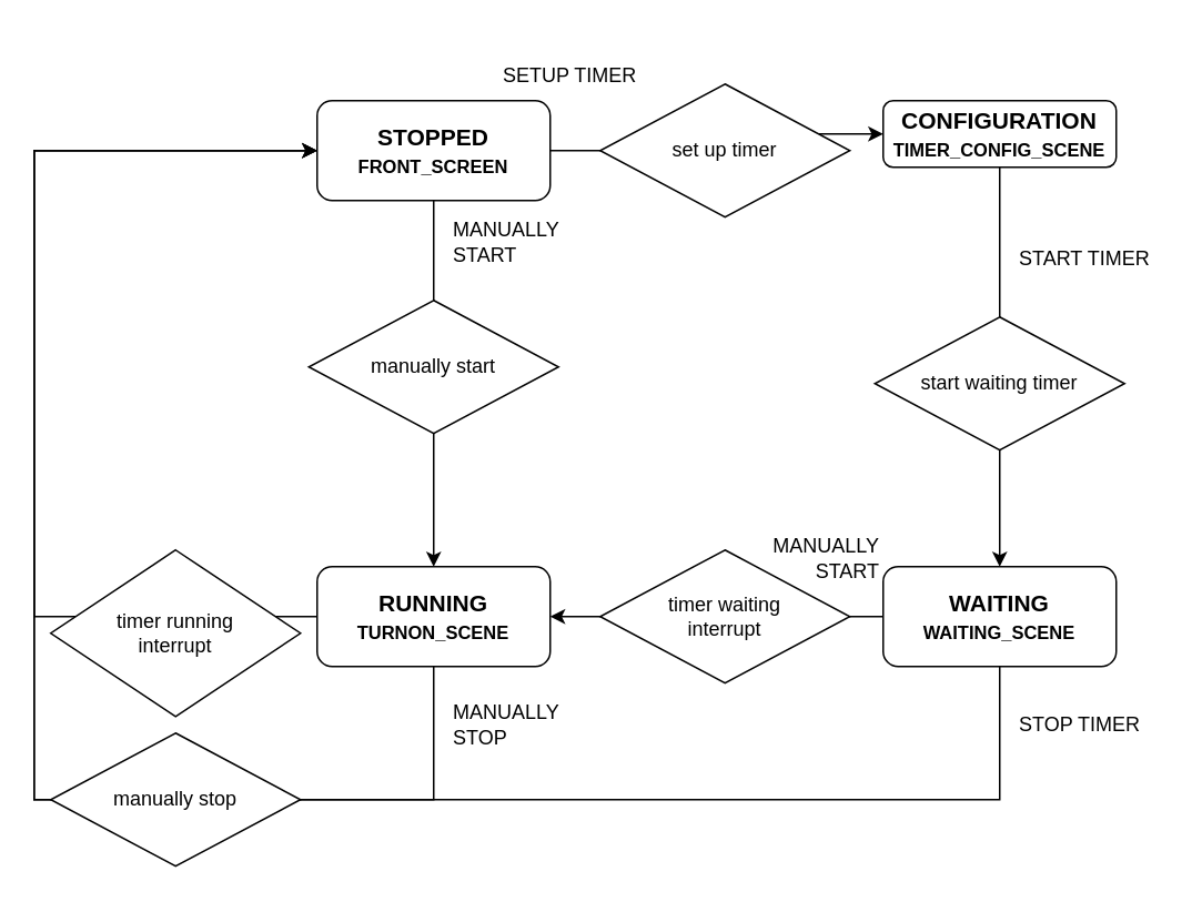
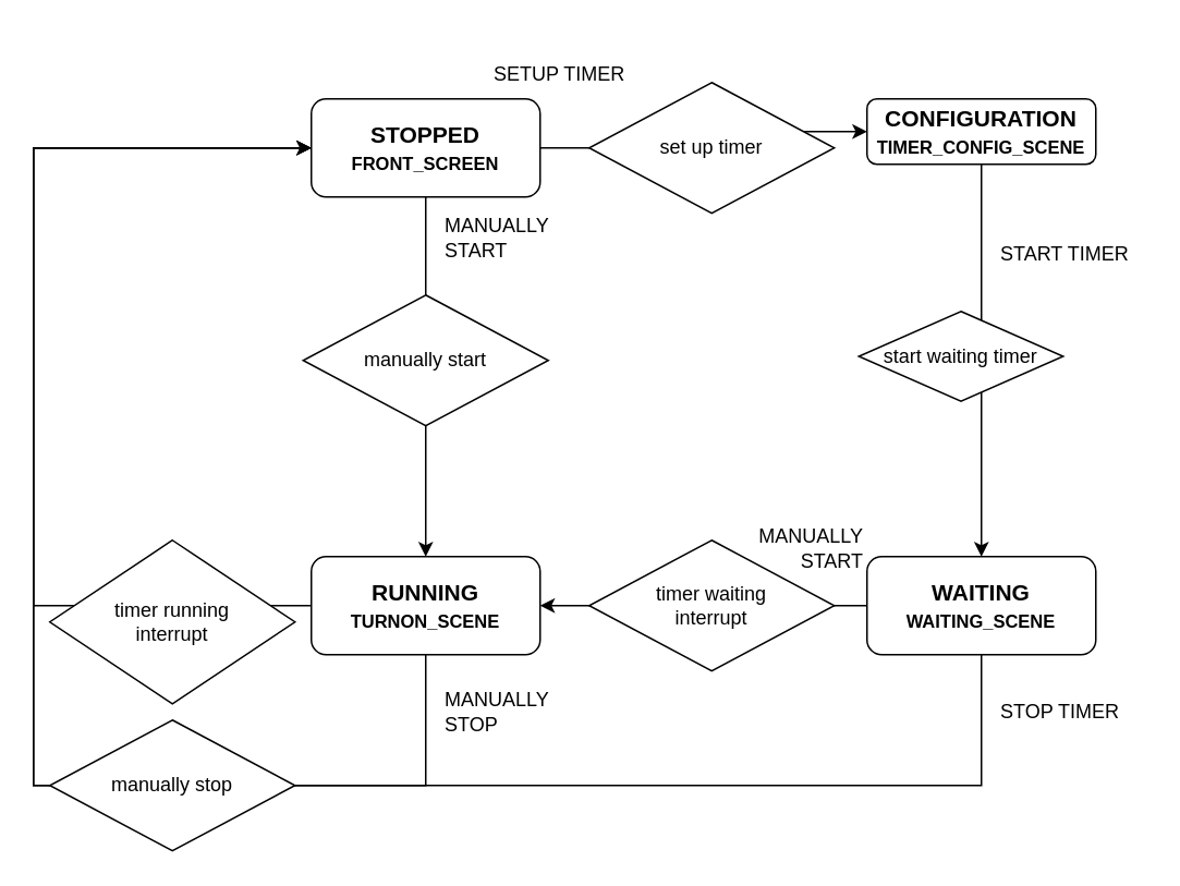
  <mxCell id="0" />
  <mxCell id="1" parent="0" />
  <mxCell id="2" style="edgeStyle=orthogonalEdgeStyle;rounded=0;orthogonalLoop=1;jettySize=auto;html=1;entryX=0;entryY=0.5;entryDx=0;entryDy=0;fontStyle=1;fontSize=14;" parent="1" source="4" target="7" edge="1"><mxGeometry relative="1" as="geometry"><Array as="points"><mxPoint x="20" y="370" /><mxPoint x="20" y="90" /></Array></mxGeometry></mxCell>
  <mxCell id="3" style="edgeStyle=orthogonalEdgeStyle;rounded=0;orthogonalLoop=1;jettySize=auto;html=1;entryX=0;entryY=0.5;entryDx=0;entryDy=0;" parent="1" source="4" target="7" edge="1"><mxGeometry relative="1" as="geometry"><Array as="points"><mxPoint x="260" y="480" /><mxPoint x="20" y="480" /><mxPoint x="20" y="90" /></Array></mxGeometry></mxCell>
  <mxCell id="4" value="RUNNING&lt;div&gt;&lt;font style=&quot;font-size: 11px;&quot;&gt;TURNON_SCENE&lt;/font&gt;&lt;br&gt;&lt;/div&gt;" style="rounded=1;whiteSpace=wrap;html=1;glass=0;fontStyle=1;fontSize=14;" parent="1" vertex="1"><mxGeometry x="190" y="340" width="140" height="60" as="geometry" /></mxCell>
  <mxCell id="5" style="edgeStyle=orthogonalEdgeStyle;rounded=0;orthogonalLoop=1;jettySize=auto;html=1;exitX=0.5;exitY=1;exitDx=0;exitDy=0;entryX=0.5;entryY=0;entryDx=0;entryDy=0;fontStyle=1;fontSize=14;" parent="1" source="7" target="4" edge="1"><mxGeometry relative="1" as="geometry" /></mxCell>
  <mxCell id="6" style="edgeStyle=orthogonalEdgeStyle;rounded=0;orthogonalLoop=1;jettySize=auto;html=1;entryX=0;entryY=0.5;entryDx=0;entryDy=0;fontStyle=1;fontSize=14;" parent="1" source="7" target="12" edge="1"><mxGeometry relative="1" as="geometry" /></mxCell>
  <mxCell id="7" value="STOPPED&lt;div&gt;&lt;font style=&quot;font-size: 11px;&quot;&gt;FRONT_SCREEN&lt;/font&gt;&lt;br&gt;&lt;/div&gt;" style="rounded=1;whiteSpace=wrap;html=1;fontStyle=1;fontSize=14;" parent="1" vertex="1"><mxGeometry x="190" y="60" width="140" height="60" as="geometry" /></mxCell>
  <mxCell id="8" style="edgeStyle=orthogonalEdgeStyle;rounded=0;orthogonalLoop=1;jettySize=auto;html=1;entryX=1;entryY=0.5;entryDx=0;entryDy=0;fontStyle=1;fontSize=14;" parent="1" source="10" target="4" edge="1"><mxGeometry relative="1" as="geometry" /></mxCell>
  <mxCell id="9" style="edgeStyle=orthogonalEdgeStyle;rounded=0;orthogonalLoop=1;jettySize=auto;html=1;entryX=0;entryY=0.5;entryDx=0;entryDy=0;fontStyle=1;fontSize=14;" parent="1" source="10" target="7" edge="1"><mxGeometry relative="1" as="geometry"><Array as="points"><mxPoint x="600" y="480" /><mxPoint x="20" y="480" /><mxPoint x="20" y="90" /></Array></mxGeometry></mxCell>
  <mxCell id="10" value="WAITING&lt;div&gt;&lt;font style=&quot;font-size: 11px;&quot;&gt;WAITING_SCENE&lt;/font&gt;&lt;br&gt;&lt;/div&gt;" style="rounded=1;whiteSpace=wrap;html=1;glass=0;fontStyle=1;fontSize=14;" parent="1" vertex="1"><mxGeometry x="530" y="340" width="140" height="60" as="geometry" /></mxCell>
  <mxCell id="11" style="edgeStyle=orthogonalEdgeStyle;rounded=0;orthogonalLoop=1;jettySize=auto;html=1;entryX=0.5;entryY=0;entryDx=0;entryDy=0;fontStyle=1;fontSize=14;" parent="1" source="12" target="10" edge="1"><mxGeometry relative="1" as="geometry" /></mxCell>
  <mxCell id="12" value="CONFIGURATION&lt;div&gt;&lt;font style=&quot;font-size: 11px;&quot;&gt;TIMER_CONFIG_SCENE&lt;/font&gt;&lt;br&gt;&lt;/div&gt;" style="rounded=1;whiteSpace=wrap;html=1;glass=0;fontStyle=1;fontSize=14;" parent="1" vertex="1"><mxGeometry x="530" y="60" width="140" height="40" as="geometry" /></mxCell>
  <mxCell id="13" value="set up timer" style="rhombus;whiteSpace=wrap;html=1;" parent="1" vertex="1"><mxGeometry x="360" y="50" width="150" height="80" as="geometry" /></mxCell>
- <mxCell id="14" value="start waiting timer" style="rhombus;whiteSpace=wrap;html=1;" parent="1" vertex="1"><mxGeometry x="525" y="190" width="150" height="80" as="geometry" /></mxCell>
+ <mxCell id="14" value="start waiting timer" style="rhombus;whiteSpace=wrap;html=1;" parent="1" vertex="1"><mxGeometry x="525" y="190" width="125" height="55" as="geometry" /></mxCell>
  <mxCell id="15" value="timer waiting&lt;div&gt;interrupt&lt;/div&gt;" style="rhombus;whiteSpace=wrap;html=1;" parent="1" vertex="1"><mxGeometry x="360" y="330" width="150" height="80" as="geometry" /></mxCell>
  <mxCell id="16" value="manually start" style="rhombus;whiteSpace=wrap;html=1;" parent="1" vertex="1"><mxGeometry x="185" y="180" width="150" height="80" as="geometry" /></mxCell>
  <mxCell id="17" value="timer running&lt;div&gt;interrupt&lt;/div&gt;" style="rhombus;whiteSpace=wrap;html=1;" parent="1" vertex="1"><mxGeometry x="30" y="330" width="150" height="100" as="geometry" /></mxCell>
  <mxCell id="18" value="manually stop" style="rhombus;whiteSpace=wrap;html=1;" parent="1" vertex="1"><mxGeometry x="30" y="440" width="150" height="80" as="geometry" /></mxCell>
  <mxCell id="19" value="MANUALLY START" style="text;html=1;align=left;verticalAlign=middle;whiteSpace=wrap;rounded=0;" vertex="1" parent="1"><mxGeometry x="270" y="120" width="90" height="50" as="geometry" /></mxCell>
  <mxCell id="20" value="SETUP TIMER" style="text;html=1;align=left;verticalAlign=middle;whiteSpace=wrap;rounded=0;" vertex="1" parent="1"><mxGeometry x="300" y="20" width="90" height="50" as="geometry" /></mxCell>
  <mxCell id="21" value="MANUALLY STOP" style="text;html=1;align=left;verticalAlign=middle;whiteSpace=wrap;rounded=0;" vertex="1" parent="1"><mxGeometry x="270" y="410" width="90" height="50" as="geometry" /></mxCell>
  <mxCell id="22" value="START TIMER" style="text;html=1;align=left;verticalAlign=middle;whiteSpace=wrap;rounded=0;" vertex="1" parent="1"><mxGeometry x="610" y="130" width="90" height="50" as="geometry" /></mxCell>
  <mxCell id="23" value="STOP TIMER" style="text;html=1;align=left;verticalAlign=middle;whiteSpace=wrap;rounded=0;" vertex="1" parent="1"><mxGeometry x="610" y="410" width="90" height="50" as="geometry" /></mxCell>
  <mxCell id="24" value="MANUALLY START" style="text;html=1;align=right;verticalAlign=middle;whiteSpace=wrap;rounded=0;" vertex="1" parent="1"><mxGeometry x="440" y="310" width="90" height="50" as="geometry" /></mxCell>
